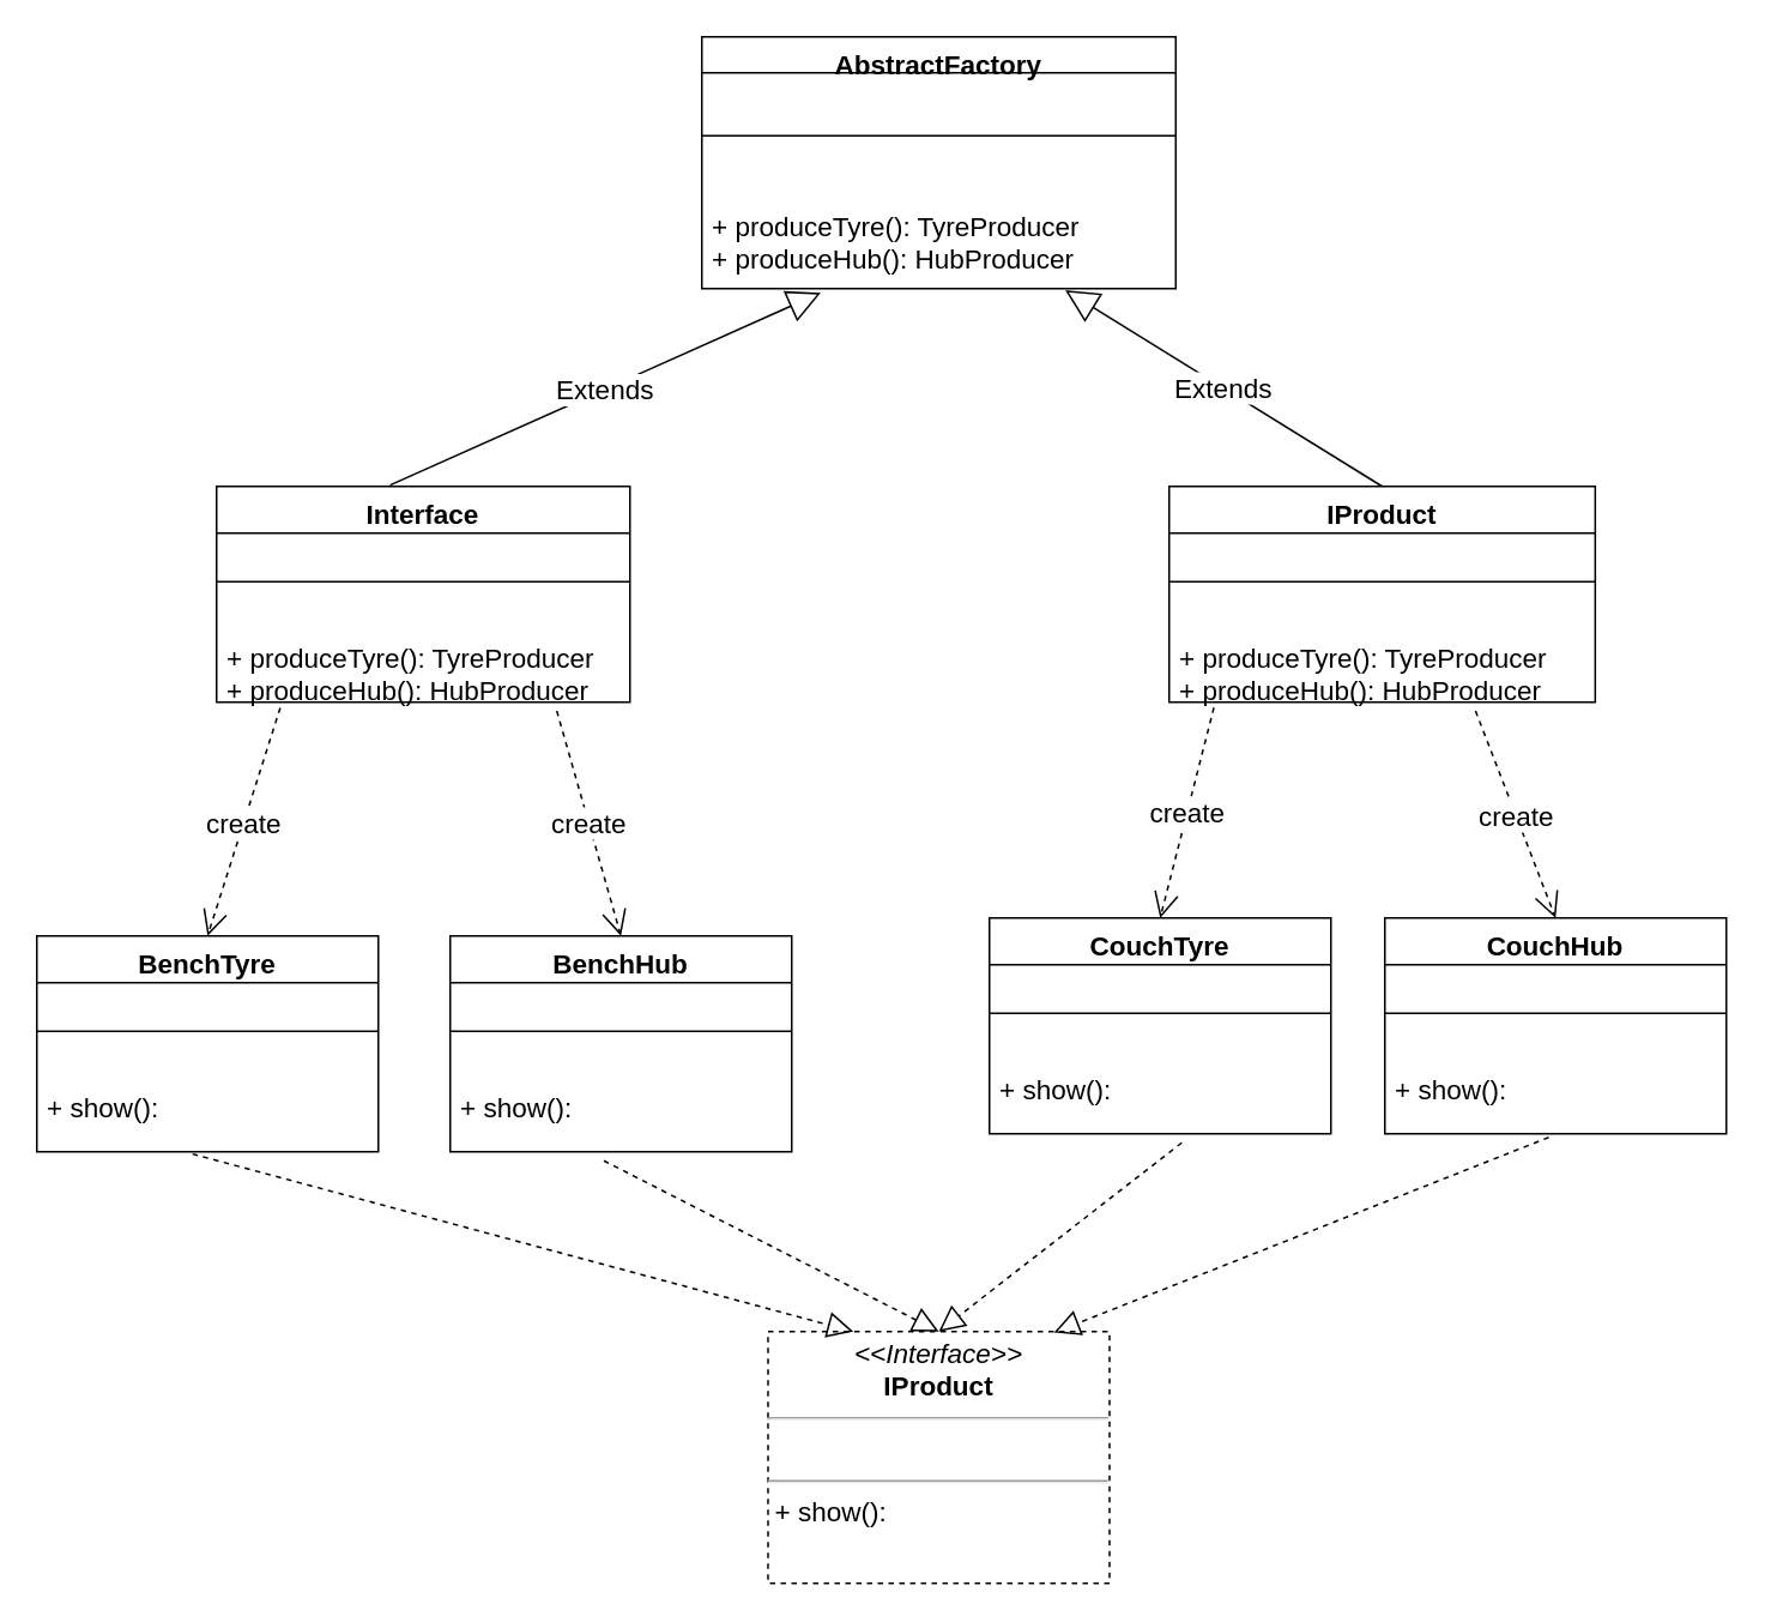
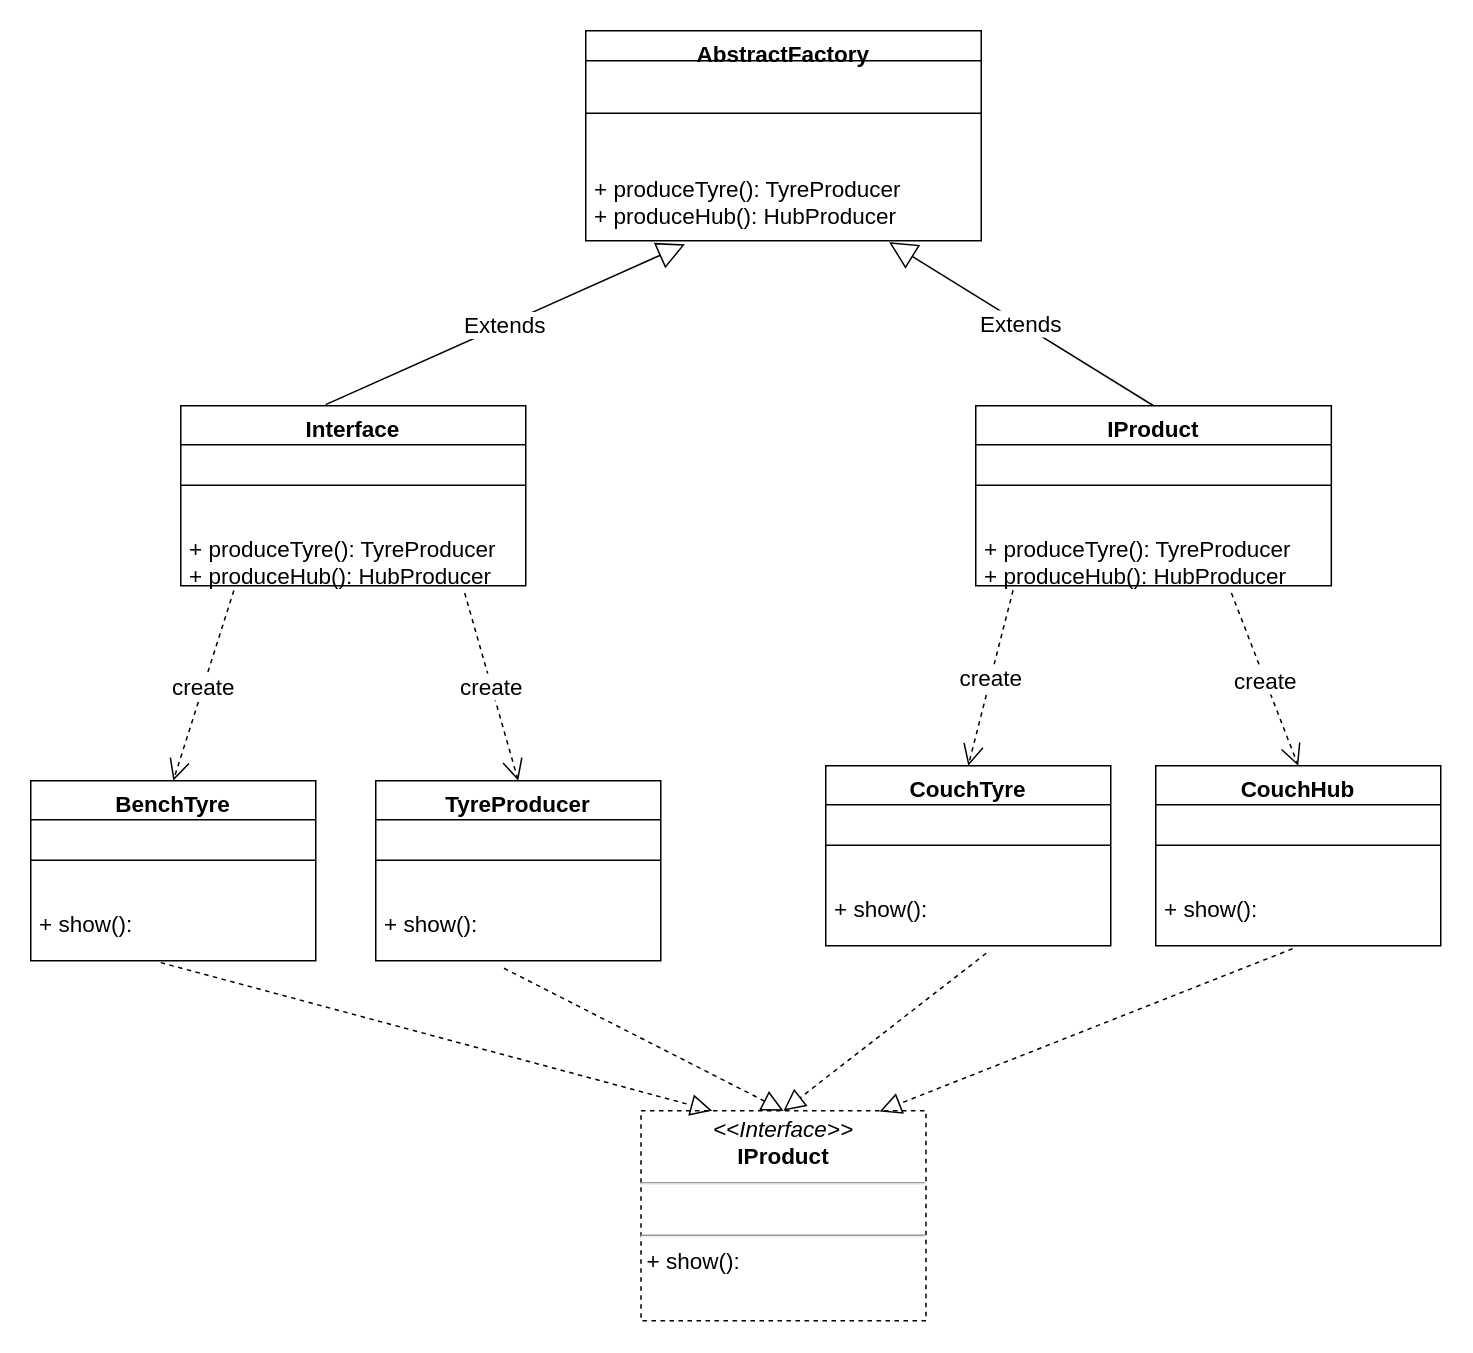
  <mxCell id="0" />
  <mxCell id="1" parent="0" />
  <mxCell id="2" value="&lt;p style=&quot;margin: 4px 0px 0px ; text-align: center ; font-size: 15px&quot;&gt;&lt;i style=&quot;font-size: 15px&quot;&gt;&amp;lt;&amp;lt;Interface&amp;gt;&amp;gt;&lt;/i&gt;&lt;br style=&quot;font-size: 15px&quot;&gt;&lt;b style=&quot;font-size: 15px&quot;&gt;IProduct&lt;/b&gt;&lt;/p&gt;&lt;hr style=&quot;font-size: 15px&quot;&gt;&lt;p style=&quot;margin: 0px 0px 0px 4px ; font-size: 15px&quot;&gt;&lt;br style=&quot;font-size: 15px&quot;&gt;&lt;/p&gt;&lt;hr style=&quot;font-size: 15px&quot;&gt;&lt;p style=&quot;margin: 0px 0px 0px 4px ; font-size: 15px&quot;&gt;+ show():&amp;nbsp;&lt;br style=&quot;font-size: 15px&quot;&gt;&lt;br style=&quot;font-size: 15px&quot;&gt;&lt;/p&gt;" style="verticalAlign=top;align=left;overflow=fill;fontSize=15;fontFamily=Helvetica;html=1;dashed=1;" parent="1" vertex="1"><mxGeometry x="426.83" y="740" width="190" height="140" as="geometry" /></mxCell>
  <mxCell id="3" value="" style="endArrow=block;dashed=1;endFill=0;endSize=12;html=1;entryX=0.25;entryY=0;entryDx=0;entryDy=0;exitX=0.456;exitY=1.031;exitDx=0;exitDy=0;exitPerimeter=0;fontSize=15;" parent="1" source="21" target="2" edge="1"><mxGeometry width="160" relative="1" as="geometry"><mxPoint x="-80" y="720" as="sourcePoint" /><mxPoint x="80" y="720" as="targetPoint" /></mxGeometry></mxCell>
  <mxCell id="4" value="" style="endArrow=block;dashed=1;endFill=0;endSize=12;html=1;exitX=0.48;exitY=1.05;exitDx=0;exitDy=0;exitPerimeter=0;entryX=0.837;entryY=0.004;entryDx=0;entryDy=0;fontSize=15;entryPerimeter=0;" parent="1" source="30" target="2" edge="1"><mxGeometry width="160" relative="1" as="geometry"><mxPoint x="630" y="740" as="sourcePoint" /><mxPoint x="722" y="750" as="targetPoint" /></mxGeometry></mxCell>
  <mxCell id="5" value="" style="endArrow=block;dashed=1;endFill=0;endSize=12;html=1;exitX=0.45;exitY=1.125;exitDx=0;exitDy=0;exitPerimeter=0;entryX=0.5;entryY=0;entryDx=0;entryDy=0;fontSize=15;" parent="1" source="18" target="2" edge="1"><mxGeometry width="160" relative="1" as="geometry"><mxPoint x="460" y="800" as="sourcePoint" /><mxPoint x="674.5" y="750" as="targetPoint" /></mxGeometry></mxCell>
  <mxCell id="6" value="" style="endArrow=block;dashed=1;endFill=0;endSize=12;html=1;exitX=0.563;exitY=1.125;exitDx=0;exitDy=0;exitPerimeter=0;entryX=0.5;entryY=0;entryDx=0;entryDy=0;fontSize=15;" parent="1" source="27" target="2" edge="1"><mxGeometry width="160" relative="1" as="geometry"><mxPoint x="670" y="870" as="sourcePoint" /><mxPoint x="830" y="870" as="targetPoint" /></mxGeometry></mxCell>
  <mxCell id="7" value="create" style="endArrow=open;endSize=12;dashed=1;html=1;exitX=0.823;exitY=1.121;exitDx=0;exitDy=0;exitPerimeter=0;entryX=0.5;entryY=0;entryDx=0;entryDy=0;fontSize=15;" parent="1" source="33" target="16" edge="1"><mxGeometry width="160" relative="1" as="geometry"><mxPoint x="-160" y="180" as="sourcePoint" /><mxPoint x="0" y="180" as="targetPoint" /></mxGeometry></mxCell>
  <mxCell id="8" value="create" style="endArrow=open;endSize=12;dashed=1;html=1;entryX=0.5;entryY=0;entryDx=0;entryDy=0;exitX=0.154;exitY=1.079;exitDx=0;exitDy=0;exitPerimeter=0;fontSize=15;" parent="1" source="33" target="19" edge="1"><mxGeometry width="160" relative="1" as="geometry"><mxPoint x="-200" y="390" as="sourcePoint" /><mxPoint x="-40" y="390" as="targetPoint" /></mxGeometry></mxCell>
  <mxCell id="9" value="create" style="endArrow=open;endSize=12;dashed=1;html=1;entryX=0.5;entryY=0;entryDx=0;entryDy=0;exitX=0.105;exitY=1.076;exitDx=0;exitDy=0;exitPerimeter=0;fontSize=15;" parent="1" source="15" target="25" edge="1"><mxGeometry width="160" relative="1" as="geometry"><mxPoint x="960" y="422" as="sourcePoint" /><mxPoint x="870" y="480" as="targetPoint" /></mxGeometry></mxCell>
  <mxCell id="10" value="create" style="endArrow=open;endSize=12;dashed=1;html=1;entryX=0.5;entryY=0;entryDx=0;entryDy=0;fontSize=15;exitX=0.719;exitY=1.121;exitDx=0;exitDy=0;exitPerimeter=0;" parent="1" source="15" target="28" edge="1"><mxGeometry width="160" relative="1" as="geometry"><mxPoint x="800" y="423" as="sourcePoint" /><mxPoint x="710" y="450" as="targetPoint" /></mxGeometry></mxCell>
  <mxCell id="11" value="Extends" style="endArrow=block;endSize=16;endFill=0;html=1;entryX=0.767;entryY=1.019;entryDx=0;entryDy=0;entryPerimeter=0;exitX=0.5;exitY=0;exitDx=0;exitDy=0;fontSize=15;" parent="1" source="13" target="24" edge="1"><mxGeometry width="160" relative="1" as="geometry"><mxPoint x="720" y="260" as="sourcePoint" /><mxPoint x="880" y="260" as="targetPoint" /></mxGeometry></mxCell>
  <mxCell id="12" value="Extends" style="endArrow=block;endSize=16;endFill=0;html=1;entryX=0.251;entryY=1.046;entryDx=0;entryDy=0;entryPerimeter=0;exitX=0.42;exitY=-0.006;exitDx=0;exitDy=0;exitPerimeter=0;fontSize=15;" parent="1" source="31" target="24" edge="1"><mxGeometry width="160" relative="1" as="geometry"><mxPoint x="270" y="270" as="sourcePoint" /><mxPoint x="430" y="270" as="targetPoint" /></mxGeometry></mxCell>
  <mxCell id="13" value="IProduct" style="swimlane;fontStyle=1;align=center;verticalAlign=top;childLayout=stackLayout;horizontal=1;startSize=26;horizontalStack=0;resizeParent=1;resizeParentMax=0;resizeLast=0;collapsible=1;marginBottom=0;fontSize=15;" parent="1" vertex="1"><mxGeometry x="650" y="270" width="237.06" height="120" as="geometry" /></mxCell>
  <mxCell id="14" value="" style="line;strokeWidth=1;fillColor=none;align=left;verticalAlign=middle;spacingTop=-1;spacingLeft=3;spacingRight=3;rotatable=0;labelPosition=right;points=[];portConstraint=eastwest;fontSize=15;" parent="13" vertex="1"><mxGeometry y="26" width="237.06" height="54" as="geometry" /></mxCell>
  <mxCell id="15" value="+ produceTyre(): TyreProducer&#10;+ produceHub(): HubProducer" style="text;strokeColor=none;fillColor=none;align=left;verticalAlign=top;spacingLeft=4;spacingRight=4;overflow=hidden;rotatable=0;points=[[0,0.5],[1,0.5]];portConstraint=eastwest;fontSize=15;" parent="13" vertex="1"><mxGeometry y="80" width="237.06" height="40" as="geometry" /></mxCell>
- <mxCell id="16" value="BenchHub" style="swimlane;fontStyle=1;align=center;verticalAlign=top;childLayout=stackLayout;horizontal=1;startSize=26;horizontalStack=0;resizeParent=1;resizeParentMax=0;resizeLast=0;collapsible=1;marginBottom=0;fontSize=15;" parent="1" vertex="1"><mxGeometry x="250" y="520" width="190" height="120" as="geometry" /></mxCell>
+ <mxCell id="16" value="TyreProducer" style="swimlane;fontStyle=1;align=center;verticalAlign=top;childLayout=stackLayout;horizontal=1;startSize=26;horizontalStack=0;resizeParent=1;resizeParentMax=0;resizeLast=0;collapsible=1;marginBottom=0;fontSize=15;" parent="1" vertex="1"><mxGeometry x="250" y="520" width="190" height="120" as="geometry" /></mxCell>
  <mxCell id="17" value="" style="line;strokeWidth=1;fillColor=none;align=left;verticalAlign=middle;spacingTop=-1;spacingLeft=3;spacingRight=3;rotatable=0;labelPosition=right;points=[];portConstraint=eastwest;fontSize=15;" parent="16" vertex="1"><mxGeometry y="26" width="190" height="54" as="geometry" /></mxCell>
  <mxCell id="18" value="+ show():" style="text;strokeColor=none;fillColor=none;align=left;verticalAlign=top;spacingLeft=4;spacingRight=4;overflow=hidden;rotatable=0;points=[[0,0.5],[1,0.5]];portConstraint=eastwest;fontSize=15;" parent="16" vertex="1"><mxGeometry y="80" width="190" height="40" as="geometry" /></mxCell>
  <mxCell id="19" value="BenchTyre" style="swimlane;fontStyle=1;align=center;verticalAlign=top;childLayout=stackLayout;horizontal=1;startSize=26;horizontalStack=0;resizeParent=1;resizeParentMax=0;resizeLast=0;collapsible=1;marginBottom=0;fontSize=15;" parent="1" vertex="1"><mxGeometry x="20" y="520" width="190" height="120" as="geometry" /></mxCell>
  <mxCell id="20" value="" style="line;strokeWidth=1;fillColor=none;align=left;verticalAlign=middle;spacingTop=-1;spacingLeft=3;spacingRight=3;rotatable=0;labelPosition=right;points=[];portConstraint=eastwest;fontSize=15;" parent="19" vertex="1"><mxGeometry y="26" width="190" height="54" as="geometry" /></mxCell>
  <mxCell id="21" value="+ show():" style="text;strokeColor=none;fillColor=none;align=left;verticalAlign=top;spacingLeft=4;spacingRight=4;overflow=hidden;rotatable=0;points=[[0,0.5],[1,0.5]];portConstraint=eastwest;fontSize=15;" parent="19" vertex="1"><mxGeometry y="80" width="190" height="40" as="geometry" /></mxCell>
  <mxCell id="22" value="AbstractFactory" style="swimlane;fontStyle=1;align=center;verticalAlign=top;childLayout=stackLayout;horizontal=1;startSize=20;horizontalStack=0;resizeParent=1;resizeParentMax=0;resizeLast=0;collapsible=1;marginBottom=0;fontSize=15;" parent="1" vertex="1"><mxGeometry x="390" y="20" width="263.67" height="140" as="geometry"><mxRectangle x="120" y="60" width="100" height="26" as="alternateBounds" /></mxGeometry></mxCell>
  <mxCell id="23" value="" style="line;strokeWidth=1;fillColor=none;align=left;verticalAlign=middle;spacingTop=-1;spacingLeft=3;spacingRight=3;rotatable=0;labelPosition=right;points=[];portConstraint=eastwest;fontSize=15;" parent="22" vertex="1"><mxGeometry y="20" width="263.67" height="70" as="geometry" /></mxCell>
  <mxCell id="24" value="+ produceTyre(): TyreProducer&#10;+ produceHub(): HubProducer" style="text;strokeColor=none;fillColor=none;align=left;verticalAlign=top;spacingLeft=4;spacingRight=4;overflow=hidden;rotatable=0;points=[[0,0.5],[1,0.5]];portConstraint=eastwest;fontSize=15;" parent="22" vertex="1"><mxGeometry y="90" width="263.67" height="50" as="geometry" /></mxCell>
  <mxCell id="25" value="CouchTyre" style="swimlane;fontStyle=1;align=center;verticalAlign=top;childLayout=stackLayout;horizontal=1;startSize=26;horizontalStack=0;resizeParent=1;resizeParentMax=0;resizeLast=0;collapsible=1;marginBottom=0;fontSize=15;" parent="1" vertex="1"><mxGeometry x="550" y="510" width="190" height="120" as="geometry" /></mxCell>
  <mxCell id="26" value="" style="line;strokeWidth=1;fillColor=none;align=left;verticalAlign=middle;spacingTop=-1;spacingLeft=3;spacingRight=3;rotatable=0;labelPosition=right;points=[];portConstraint=eastwest;fontSize=15;" parent="25" vertex="1"><mxGeometry y="26" width="190" height="54" as="geometry" /></mxCell>
  <mxCell id="27" value="+ show():" style="text;strokeColor=none;fillColor=none;align=left;verticalAlign=top;spacingLeft=4;spacingRight=4;overflow=hidden;rotatable=0;points=[[0,0.5],[1,0.5]];portConstraint=eastwest;fontSize=15;" parent="25" vertex="1"><mxGeometry y="80" width="190" height="40" as="geometry" /></mxCell>
  <mxCell id="28" value="CouchHub" style="swimlane;fontStyle=1;align=center;verticalAlign=top;childLayout=stackLayout;horizontal=1;startSize=26;horizontalStack=0;resizeParent=1;resizeParentMax=0;resizeLast=0;collapsible=1;marginBottom=0;fontSize=15;" parent="1" vertex="1"><mxGeometry x="770" y="510" width="190" height="120" as="geometry" /></mxCell>
  <mxCell id="29" value="" style="line;strokeWidth=1;fillColor=none;align=left;verticalAlign=middle;spacingTop=-1;spacingLeft=3;spacingRight=3;rotatable=0;labelPosition=right;points=[];portConstraint=eastwest;fontSize=15;" parent="28" vertex="1"><mxGeometry y="26" width="190" height="54" as="geometry" /></mxCell>
  <mxCell id="30" value="+ show():" style="text;strokeColor=none;fillColor=none;align=left;verticalAlign=top;spacingLeft=4;spacingRight=4;overflow=hidden;rotatable=0;points=[[0,0.5],[1,0.5]];portConstraint=eastwest;fontSize=15;" parent="28" vertex="1"><mxGeometry y="80" width="190" height="40" as="geometry" /></mxCell>
  <mxCell id="31" value="Interface" style="swimlane;fontStyle=1;align=center;verticalAlign=top;childLayout=stackLayout;horizontal=1;startSize=26;horizontalStack=0;resizeParent=1;resizeParentMax=0;resizeLast=0;collapsible=1;marginBottom=0;fontSize=15;" parent="1" vertex="1"><mxGeometry x="120" y="270" width="230" height="120" as="geometry" /></mxCell>
  <mxCell id="32" value="" style="line;strokeWidth=1;fillColor=none;align=left;verticalAlign=middle;spacingTop=-1;spacingLeft=3;spacingRight=3;rotatable=0;labelPosition=right;points=[];portConstraint=eastwest;fontSize=15;" parent="31" vertex="1"><mxGeometry y="26" width="230" height="54" as="geometry" /></mxCell>
  <mxCell id="33" value="+ produceTyre(): TyreProducer&#10;+ produceHub(): HubProducer" style="text;strokeColor=none;fillColor=none;align=left;verticalAlign=top;spacingLeft=4;spacingRight=4;overflow=hidden;rotatable=0;points=[[0,0.5],[1,0.5]];portConstraint=eastwest;fontSize=15;" parent="31" vertex="1"><mxGeometry y="80" width="230" height="40" as="geometry" /></mxCell>
